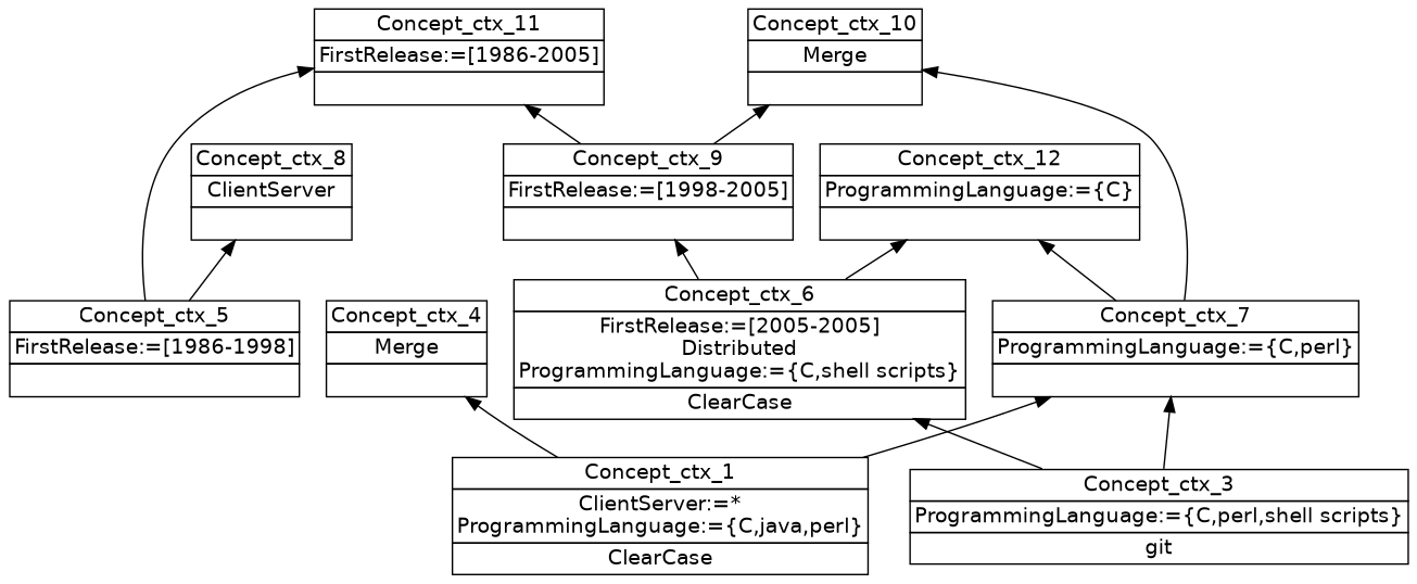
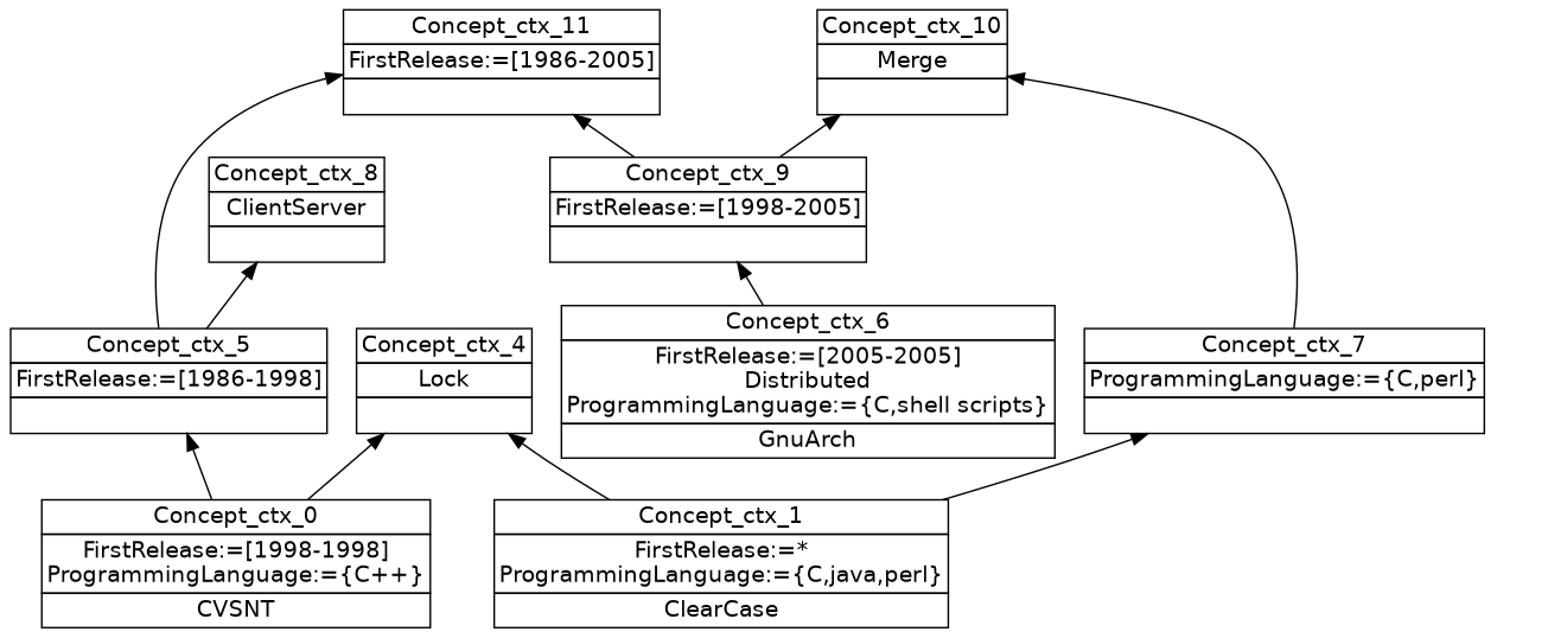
  digraph {
    nodesep=0.2
    rankdir=BT
    ranksep=0.3
    node [fontname="DejaVu Sans" margin="0.03,0.03" shape=none]
    edge [headport=p tailport=p]
+   n1 [label=<<table border="0" cellborder="1" cellspacing="0" port="p"><tr><td>Concept_ctx_0</td></tr><tr><td>FirstRelease:=[1998-1998]<br/>ProgrammingLanguage:={C++}<br/></td></tr><tr><td>CVSNT<br/></td></tr></table>>]
    n2 [label=<<table border="0" cellborder="1" cellspacing="0" port="p"><tr><td>Concept_ctx_5</td></tr><tr><td>FirstRelease:=[1986-1998]<br/></td></tr><tr><td><br/></td></tr></table>>]
-   n3 [label=<<table border="0" cellborder="1" cellspacing="0" port="p"><tr><td>Concept_ctx_4</td></tr><tr><td>Merge<br/></td></tr><tr><td><br/></td></tr></table>>]
+   n3 [label=<<table border="0" cellborder="1" cellspacing="0" port="p"><tr><td>Concept_ctx_4</td></tr><tr><td>Lock<br/></td></tr><tr><td><br/></td></tr></table>>]
    n4 [label=<<table border="0" cellborder="1" cellspacing="0" port="p"><tr><td>Concept_ctx_8</td></tr><tr><td>ClientServer<br/></td></tr><tr><td><br/></td></tr></table>>]
    n5 [label=<<table border="0" cellborder="1" cellspacing="0" port="p"><tr><td>Concept_ctx_11</td></tr><tr><td>FirstRelease:=[1986-2005]<br/></td></tr><tr><td><br/></td></tr></table>>]
    n6 [label=<<table border="0" cellborder="1" cellspacing="0" port="p"><tr><td>Concept_ctx_9</td></tr><tr><td>FirstRelease:=[1998-2005]<br/></td></tr><tr><td><br/></td></tr></table>>]
    n7 [label=<<table border="0" cellborder="1" cellspacing="0" port="p"><tr><td>Concept_ctx_10</td></tr><tr><td>Merge<br/></td></tr><tr><td><br/></td></tr></table>>]
-   n8 [label=<<table border="0" cellborder="1" cellspacing="0" port="p"><tr><td>Concept_ctx_12</td></tr><tr><td>ProgrammingLanguage:={C}<br/></td></tr><tr><td><br/></td></tr></table>>]
-   n9 [label=<<table border="0" cellborder="1" cellspacing="0" port="p"><tr><td>Concept_ctx_1</td></tr><tr><td>ClientServer:=*<br/>ProgrammingLanguage:={C,java,perl}<br/></td></tr><tr><td>ClearCase<br/></td></tr></table>>]
+   n9 [label=<<table border="0" cellborder="1" cellspacing="0" port="p"><tr><td>Concept_ctx_1</td></tr><tr><td>FirstRelease:=*<br/>ProgrammingLanguage:={C,java,perl}<br/></td></tr><tr><td>ClearCase<br/></td></tr></table>>]
    n10 [label=<<table border="0" cellborder="1" cellspacing="0" port="p"><tr><td>Concept_ctx_7</td></tr><tr><td>ProgrammingLanguage:={C,perl}<br/></td></tr><tr><td><br/></td></tr></table>>]
-   n11 [label=<<table border="0" cellborder="1" cellspacing="0" port="p"><tr><td>Concept_ctx_6</td></tr><tr><td>FirstRelease:=[2005-2005]<br/>Distributed<br/>ProgrammingLanguage:={C,shell scripts}<br/></td></tr><tr><td>ClearCase<br/></td></tr></table>>]
-   n12 [label=<<table border="0" cellborder="1" cellspacing="0" port="p"><tr><td>Concept_ctx_3</td></tr><tr><td>ProgrammingLanguage:={C,perl,shell scripts}<br/></td></tr><tr><td>git<br/></td></tr></table>>]
+   n11 [label=<<table border="0" cellborder="1" cellspacing="0" port="p"><tr><td>Concept_ctx_6</td></tr><tr><td>FirstRelease:=[2005-2005]<br/>Distributed<br/>ProgrammingLanguage:={C,shell scripts}<br/></td></tr><tr><td>GnuArch<br/></td></tr></table>>]
+   n1 -> n2
+   n1 -> n3
    n2 -> n4
    n2 -> n5
    n6 -> n5
    n6 -> n7
    n9 -> n3
    n9 -> n10
    n10 -> n7
-   n10 -> n8
    n11 -> n6
-   n11 -> n8
-   n12 -> n10
-   n12 -> n11
  }
